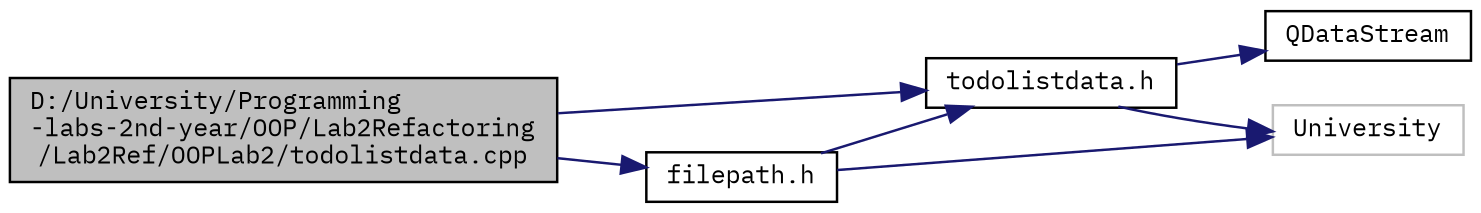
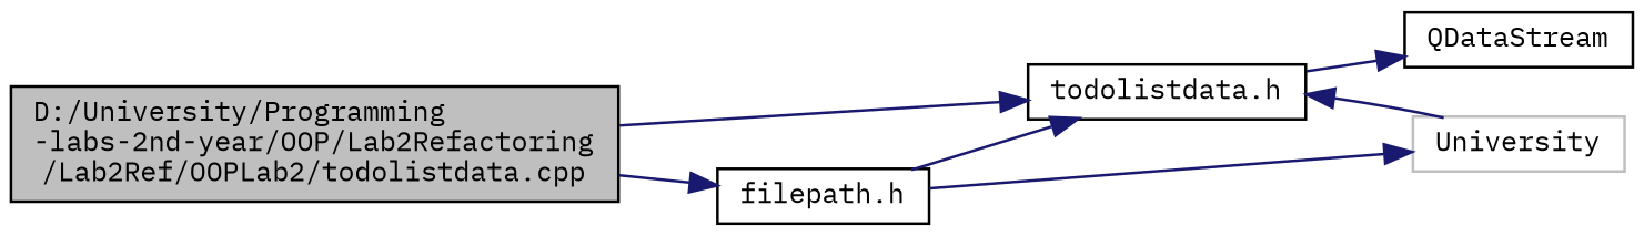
  digraph {
    fontname="IBM Plex Mono"
    rankdir=LR
    node [color=black fillcolor=white fontname="IBM Plex Mono" fontsize=10 shape=record style=filled]
    edge [color=midnightblue fontname="IBM Plex Mono" fontsize=10 labelfontname=Helvetica labelfontsize=10 style=solid]
    n1 [fillcolor=grey75 fontcolor=black height=0.2 label="D:/University/Programming\l-labs-2nd-year/OOP/Lab2Refactoring\l/Lab2Ref/OOPLab2/todolistdata.cpp" width=0.4]
    n2 [height=0.2 label="todolistdata.h" width=0.4]
    n3 [height=0.2 label="filepath.h" width=0.4]
    n4 [color=grey75 height=0.2 label=University width=0.4]
    n5 [height=0.2 label=QDataStream width=0.4]
    n1 -> n2
    n1 -> n3
-   n2 -> n4
+   n4 -> n2
    n2 -> n5
    n3 -> n2
    n3 -> n4
  }
